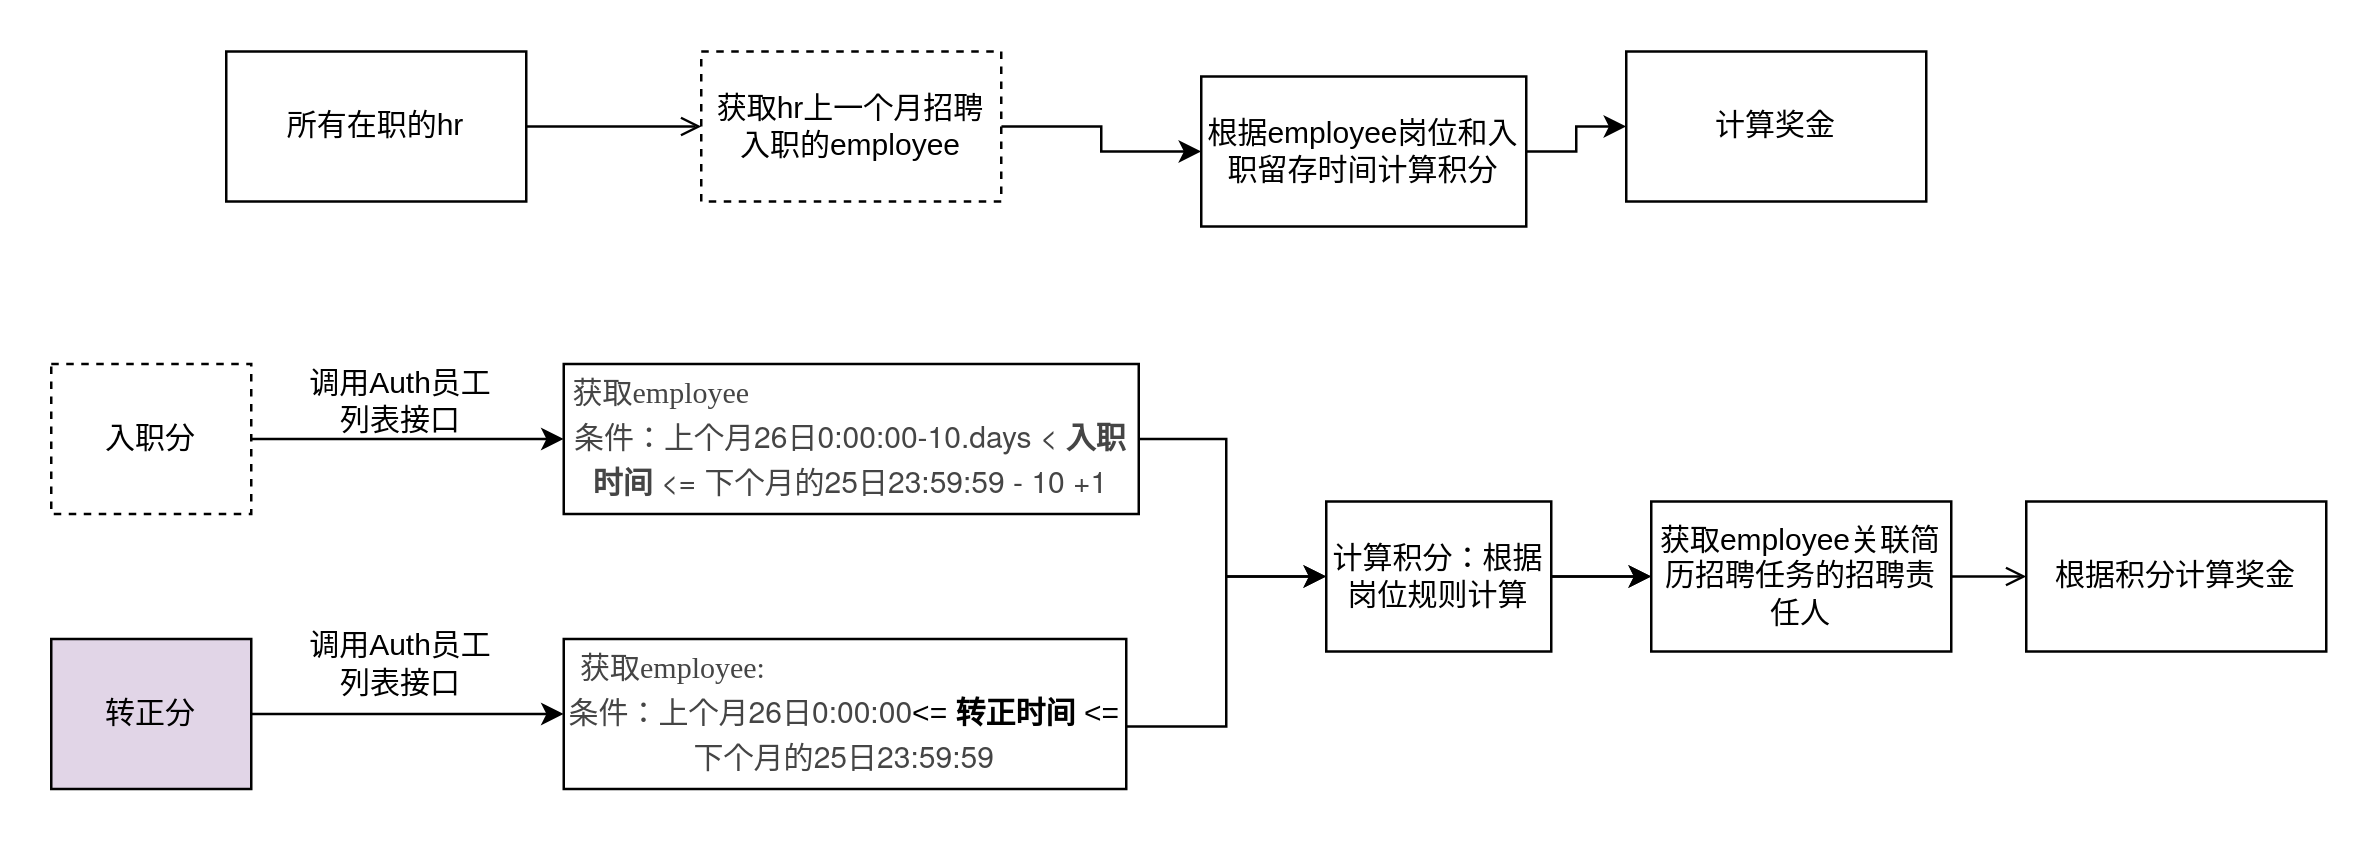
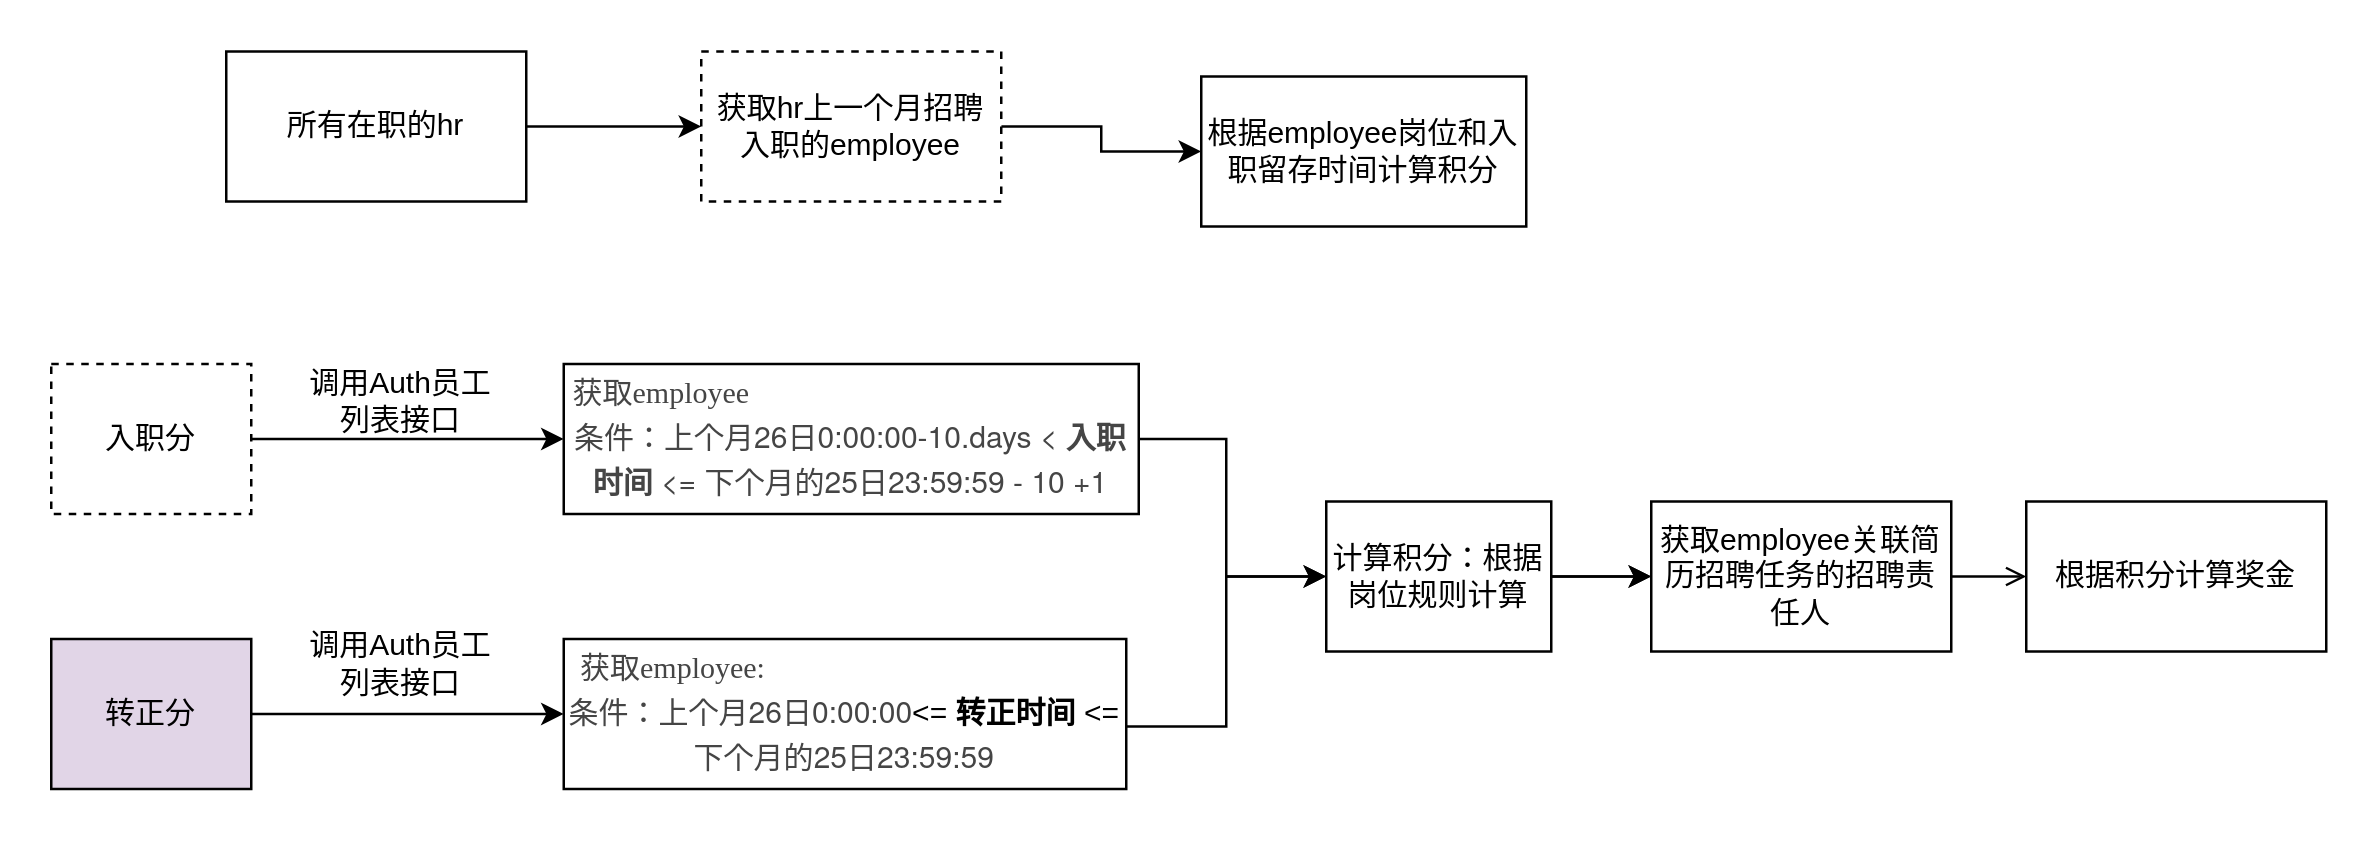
  <mxCell id="0" />
  <mxCell id="1" parent="0" />
- <mxCell id="2" value="" style="edgeStyle=orthogonalEdgeStyle;rounded=0;orthogonalLoop=1;jettySize=auto;html=1;endArrow=open;" parent="1" source="3" target="5" edge="1"><mxGeometry relative="1" as="geometry" /></mxCell>
+ <mxCell id="2" value="" style="edgeStyle=orthogonalEdgeStyle;rounded=0;orthogonalLoop=1;jettySize=auto;html=1;" parent="1" source="3" target="5" edge="1"><mxGeometry relative="1" as="geometry" /></mxCell>
  <mxCell id="3" value="所有在职的hr" style="rounded=0;whiteSpace=wrap;html=1;" parent="1" vertex="1"><mxGeometry x="90" y="20" width="120" height="60" as="geometry" /></mxCell>
  <mxCell id="4" value="" style="edgeStyle=orthogonalEdgeStyle;rounded=0;orthogonalLoop=1;jettySize=auto;html=1;" parent="1" source="5" target="7" edge="1"><mxGeometry relative="1" as="geometry" /></mxCell>
  <mxCell id="5" value="获取hr上一个月招聘入职的employee" style="whiteSpace=wrap;html=1;rounded=0;dashed=1;" parent="1" vertex="1"><mxGeometry x="280" y="20" width="120" height="60" as="geometry" /></mxCell>
- <mxCell id="6" value="" style="edgeStyle=orthogonalEdgeStyle;rounded=0;orthogonalLoop=1;jettySize=auto;html=1;" parent="1" source="7" target="8" edge="1"><mxGeometry relative="1" as="geometry" /></mxCell>
  <mxCell id="7" value="根据employee岗位和入职留存时间计算积分" style="whiteSpace=wrap;html=1;rounded=0;" parent="1" vertex="1"><mxGeometry x="480" y="30" width="130" height="60" as="geometry" /></mxCell>
- <mxCell id="8" value="计算奖金" style="whiteSpace=wrap;html=1;rounded=0;" parent="1" vertex="1"><mxGeometry x="650" y="20" width="120" height="60" as="geometry" /></mxCell>
  <mxCell id="9" value="" style="edgeStyle=orthogonalEdgeStyle;rounded=0;orthogonalLoop=1;jettySize=auto;html=1;" parent="1" source="10" target="12" edge="1"><mxGeometry relative="1" as="geometry" /></mxCell>
  <mxCell id="10" value="入职分" style="rounded=0;whiteSpace=wrap;html=1;dashed=1;" parent="1" vertex="1"><mxGeometry x="20" y="145" width="80" height="60" as="geometry" /></mxCell>
  <mxCell id="11" value="" style="edgeStyle=orthogonalEdgeStyle;rounded=0;orthogonalLoop=1;jettySize=auto;html=1;" parent="1" source="12" target="15" edge="1"><mxGeometry relative="1" as="geometry"><Array as="points"><mxPoint x="490" y="175" /><mxPoint x="490" y="230" /></Array></mxGeometry></mxCell>
  <mxCell id="12" value="&lt;div style=&quot;text-align: left&quot;&gt;&lt;span style=&quot;color: rgb(69 , 69 , 69) ; font-family: &amp;#34;.pingfang sc&amp;#34;&quot;&gt;&amp;nbsp;获取employee&lt;/span&gt;&lt;/div&gt;&lt;span class=&quot;s1&quot; style=&quot;color: rgb(69 , 69 , 69) ; font-stretch: normal ; line-height: normal ; font-family: &amp;#34;.pingfang sc&amp;#34;&quot;&gt;条件：上个月&lt;/span&gt;&lt;span style=&quot;color: rgb(69 , 69 , 69) ; font-family: &amp;#34;helvetica neue&amp;#34;&quot;&gt;26&lt;/span&gt;&lt;span class=&quot;s1&quot; style=&quot;color: rgb(69 , 69 , 69) ; font-stretch: normal ; line-height: normal ; font-family: &amp;#34;.pingfang sc&amp;#34;&quot;&gt;日&lt;/span&gt;&lt;span style=&quot;color: rgb(69 , 69 , 69) ; font-family: &amp;#34;helvetica neue&amp;#34;&quot;&gt;0:00:00-10.days &amp;lt; &lt;b&gt;入职时间&lt;/b&gt; &amp;lt;=&amp;nbsp;&lt;/span&gt;&lt;span class=&quot;s1&quot; style=&quot;color: rgb(69 , 69 , 69) ; font-stretch: normal ; line-height: normal ; font-family: &amp;#34;.pingfang sc&amp;#34;&quot;&gt;下个月的&lt;/span&gt;&lt;span style=&quot;color: rgb(69 , 69 , 69) ; font-family: &amp;#34;helvetica neue&amp;#34;&quot;&gt;25&lt;/span&gt;&lt;span class=&quot;s1&quot; style=&quot;color: rgb(69 , 69 , 69) ; font-stretch: normal ; line-height: normal ; font-family: &amp;#34;.pingfang sc&amp;#34;&quot;&gt;日&lt;/span&gt;&lt;span style=&quot;color: rgb(69 , 69 , 69) ; font-family: &amp;#34;helvetica neue&amp;#34;&quot;&gt;23:59:59 - 10 +1&lt;/span&gt;" style="whiteSpace=wrap;html=1;rounded=0;" parent="1" vertex="1"><mxGeometry x="225" y="145" width="230" height="60" as="geometry" /></mxCell>
  <mxCell id="13" value="" style="edgeStyle=orthogonalEdgeStyle;rounded=0;orthogonalLoop=1;jettySize=auto;html=1;" edge="1" parent="1" source="15" target="23"><mxGeometry relative="1" as="geometry" /></mxCell>
  <mxCell id="14" value="" style="edgeStyle=orthogonalEdgeStyle;rounded=0;orthogonalLoop=1;jettySize=auto;html=1;endArrow=open;" edge="1" parent="1" source="23" target="16"><mxGeometry relative="1" as="geometry" /></mxCell>
  <mxCell id="15" value="计算积分：根据岗位规则计算" style="whiteSpace=wrap;html=1;rounded=0;" parent="1" vertex="1"><mxGeometry x="530" y="200" width="90" height="60" as="geometry" /></mxCell>
  <mxCell id="16" value="根据积分计算奖金" style="whiteSpace=wrap;html=1;rounded=0;" parent="1" vertex="1"><mxGeometry x="810" y="200" width="120" height="60" as="geometry" /></mxCell>
  <mxCell id="17" value="" style="edgeStyle=orthogonalEdgeStyle;rounded=0;orthogonalLoop=1;jettySize=auto;html=1;" parent="1" source="18" target="20" edge="1"><mxGeometry relative="1" as="geometry" /></mxCell>
  <mxCell id="18" value="转正分" style="rounded=0;whiteSpace=wrap;html=1;fillColor=#e1d5e7;" parent="1" vertex="1"><mxGeometry x="20" y="255" width="80" height="60" as="geometry" /></mxCell>
  <mxCell id="19" value="" style="edgeStyle=orthogonalEdgeStyle;rounded=0;orthogonalLoop=1;jettySize=auto;html=1;" parent="1" source="20" target="15" edge="1"><mxGeometry relative="1" as="geometry"><Array as="points"><mxPoint x="490" y="290" /><mxPoint x="490" y="230" /></Array></mxGeometry></mxCell>
  <mxCell id="20" value="&lt;div style=&quot;text-align: left&quot;&gt;&lt;span style=&quot;color: rgb(69 , 69 , 69) ; font-family: &amp;#34;.pingfang sc&amp;#34;&quot;&gt;&amp;nbsp; 获取employee:&lt;/span&gt;&lt;/div&gt;&lt;span class=&quot;s1&quot; style=&quot;color: rgb(69 , 69 , 69) ; font-stretch: normal ; line-height: normal ; font-family: &amp;#34;.pingfang sc&amp;#34;&quot;&gt;条件：上个月&lt;/span&gt;&lt;span style=&quot;color: rgb(69 , 69 , 69) ; font-family: &amp;#34;helvetica neue&amp;#34;&quot;&gt;26&lt;/span&gt;&lt;span class=&quot;s1&quot; style=&quot;color: rgb(69 , 69 , 69) ; font-stretch: normal ; line-height: normal ; font-family: &amp;#34;.pingfang sc&amp;#34;&quot;&gt;日&lt;/span&gt;&lt;span style=&quot;color: rgb(69 , 69 , 69) ; font-family: &amp;#34;helvetica neue&amp;#34;&quot;&gt;0:00:00&lt;/span&gt;&amp;lt;= &lt;b&gt;转正时间&lt;/b&gt; &amp;lt;=&lt;span class=&quot;s1&quot; style=&quot;color: rgb(69 , 69 , 69) ; font-stretch: normal ; line-height: normal ; font-family: &amp;#34;.pingfang sc&amp;#34;&quot;&gt;下个月的&lt;/span&gt;&lt;span style=&quot;color: rgb(69 , 69 , 69) ; font-family: &amp;#34;helvetica neue&amp;#34;&quot;&gt;25&lt;/span&gt;&lt;span class=&quot;s1&quot; style=&quot;color: rgb(69 , 69 , 69) ; font-stretch: normal ; line-height: normal ; font-family: &amp;#34;.pingfang sc&amp;#34;&quot;&gt;日&lt;/span&gt;&lt;span style=&quot;color: rgb(69 , 69 , 69) ; font-family: &amp;#34;helvetica neue&amp;#34;&quot;&gt;23:59:59&lt;/span&gt;" style="whiteSpace=wrap;html=1;rounded=0;" parent="1" vertex="1"><mxGeometry x="225" y="255" width="225" height="60" as="geometry" /></mxCell>
  <mxCell id="21" value="调用Auth员工列表接口" style="text;html=1;strokeColor=none;fillColor=none;align=center;verticalAlign=middle;whiteSpace=wrap;rounded=0;" vertex="1" parent="1"><mxGeometry x="120" y="150" width="80" height="20" as="geometry" /></mxCell>
  <mxCell id="22" value="调用Auth员工列表接口" style="text;html=1;strokeColor=none;fillColor=none;align=center;verticalAlign=middle;whiteSpace=wrap;rounded=0;" vertex="1" parent="1"><mxGeometry x="120" y="255" width="80" height="20" as="geometry" /></mxCell>
  <mxCell id="23" value="&lt;span&gt;获取employee关联简历招聘任务的招聘责任人&lt;/span&gt;" style="whiteSpace=wrap;html=1;rounded=0;" vertex="1" parent="1"><mxGeometry x="660" y="200" width="120" height="60" as="geometry" /></mxCell>
  <mxCell id="24" value="" style="edgeStyle=orthogonalEdgeStyle;rounded=0;orthogonalLoop=1;jettySize=auto;html=1;" edge="1" parent="1" source="15" target="23"><mxGeometry relative="1" as="geometry"><mxPoint x="630" y="230" as="sourcePoint" /><mxPoint x="840" y="230" as="targetPoint" /></mxGeometry></mxCell>
